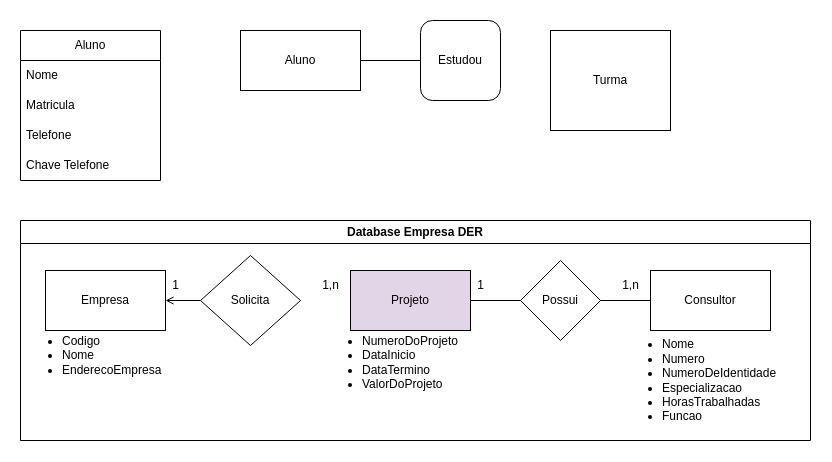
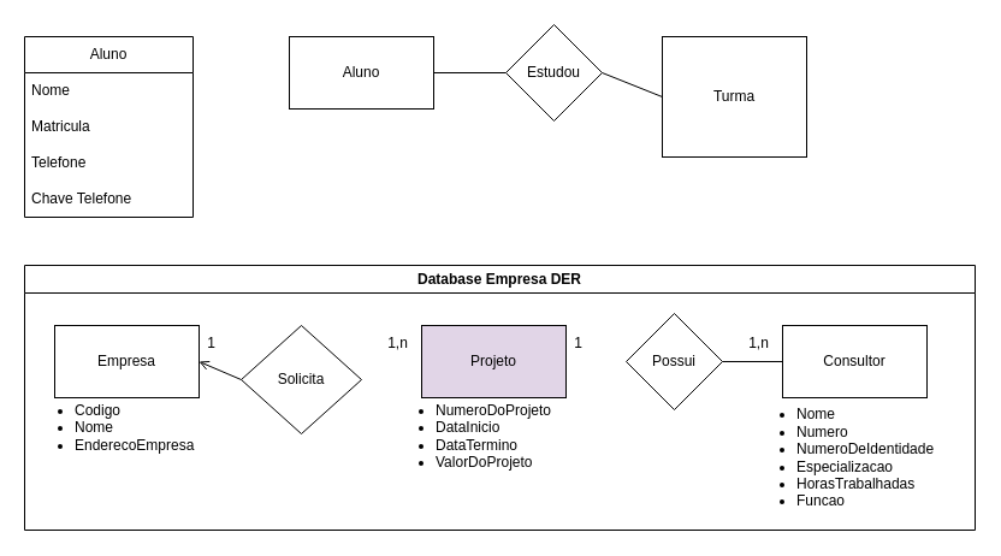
  <mxCell id="0" />
  <mxCell id="1" parent="0" />
  <mxCell id="2" value="Aluno" style="swimlane;fontStyle=0;childLayout=stackLayout;horizontal=1;startSize=30;horizontalStack=0;resizeParent=1;resizeParentMax=0;resizeLast=0;collapsible=1;marginBottom=0;whiteSpace=wrap;html=1;" vertex="1" parent="1"><mxGeometry x="20" y="30" width="140" height="150" as="geometry" /></mxCell>
  <mxCell id="3" value="Nome" style="text;strokeColor=none;fillColor=none;align=left;verticalAlign=middle;spacingLeft=4;spacingRight=4;overflow=hidden;points=[[0,0.5],[1,0.5]];portConstraint=eastwest;rotatable=0;whiteSpace=wrap;html=1;" vertex="1" parent="2"><mxGeometry y="30" width="140" height="30" as="geometry" /></mxCell>
  <mxCell id="4" value="Matricula" style="text;strokeColor=none;fillColor=none;align=left;verticalAlign=middle;spacingLeft=4;spacingRight=4;overflow=hidden;points=[[0,0.5],[1,0.5]];portConstraint=eastwest;rotatable=0;whiteSpace=wrap;html=1;" vertex="1" parent="2"><mxGeometry y="60" width="140" height="30" as="geometry" /></mxCell>
  <mxCell id="5" value="Telefone" style="text;strokeColor=none;fillColor=none;align=left;verticalAlign=middle;spacingLeft=4;spacingRight=4;overflow=hidden;points=[[0,0.5],[1,0.5]];portConstraint=eastwest;rotatable=0;whiteSpace=wrap;html=1;" vertex="1" parent="2"><mxGeometry y="90" width="140" height="30" as="geometry" /></mxCell>
  <mxCell id="6" value="Chave Telefone" style="text;strokeColor=none;fillColor=none;align=left;verticalAlign=middle;spacingLeft=4;spacingRight=4;overflow=hidden;points=[[0,0.5],[1,0.5]];portConstraint=eastwest;rotatable=0;whiteSpace=wrap;html=1;" vertex="1" parent="2"><mxGeometry y="120" width="140" height="30" as="geometry" /></mxCell>
  <mxCell id="7" value="Aluno" style="rounded=0;whiteSpace=wrap;html=1;" vertex="1" parent="1"><mxGeometry x="240" y="30" width="120" height="60" as="geometry" /></mxCell>
- <mxCell id="8" value="Estudou" style="whiteSpace=wrap;html=1;rounded=1;" vertex="1" parent="1"><mxGeometry x="420" y="20" width="80" height="80" as="geometry" /></mxCell>
+ <mxCell id="8" value="Estudou" style="rhombus;whiteSpace=wrap;html=1;" vertex="1" parent="1"><mxGeometry x="420" y="20" width="80" height="80" as="geometry" /></mxCell>
  <mxCell id="9" value="Turma" style="rounded=0;whiteSpace=wrap;html=1;" vertex="1" parent="1"><mxGeometry x="550" y="30" width="120" height="100" as="geometry" /></mxCell>
  <mxCell id="10" value="" style="endArrow=none;html=1;rounded=0;entryX=1;entryY=0.5;entryDx=0;entryDy=0;exitX=0;exitY=0.5;exitDx=0;exitDy=0;" edge="1" parent="1" source="8" target="7"><mxGeometry width="50" height="50" relative="1" as="geometry"><mxPoint x="370" y="120" as="sourcePoint" /><mxPoint x="420" y="70" as="targetPoint" /></mxGeometry></mxCell>
+ <mxCell id="11" value="" style="endArrow=none;html=1;rounded=0;entryX=1;entryY=0.5;entryDx=0;entryDy=0;exitX=0;exitY=0.5;exitDx=0;exitDy=0;" edge="1" parent="1" source="9" target="8"><mxGeometry width="50" height="50" relative="1" as="geometry"><mxPoint x="500" y="170" as="sourcePoint" /><mxPoint x="550" y="120" as="targetPoint" /></mxGeometry></mxCell>
  <mxCell id="12" value="Database Empresa DER" style="swimlane;whiteSpace=wrap;html=1;" vertex="1" parent="1"><mxGeometry x="20" y="220" width="790" height="220" as="geometry" /></mxCell>
  <mxCell id="13" value="Empresa" style="rounded=0;whiteSpace=wrap;html=1;" vertex="1" parent="12"><mxGeometry x="25" y="50" width="120" height="60" as="geometry" /></mxCell>
- <mxCell id="14" value="Solicita" style="rhombus;whiteSpace=wrap;html=1;" vertex="1" parent="12"><mxGeometry x="180" y="35" width="100" height="90" as="geometry" /></mxCell>
+ <mxCell id="14" value="Solicita" style="rhombus;whiteSpace=wrap;html=1;" vertex="1" parent="12"><mxGeometry x="180" y="50" width="100" height="90" as="geometry" /></mxCell>
  <mxCell id="15" value="Projeto" style="rounded=0;whiteSpace=wrap;html=1;fillColor=#e1d5e7;" vertex="1" parent="12"><mxGeometry x="330" y="50" width="120" height="60" as="geometry" /></mxCell>
  <mxCell id="16" value="&lt;div&gt;&lt;br&gt;&lt;/div&gt;&lt;ul&gt;&lt;li style=&quot;&quot;&gt;NumeroDoProjeto&lt;/li&gt;&lt;li style=&quot;&quot;&gt;DataInicio&lt;/li&gt;&lt;li style=&quot;&quot;&gt;DataTermino&lt;/li&gt;&lt;li style=&quot;&quot;&gt;ValorDoProjeto&lt;/li&gt;&lt;/ul&gt;" style="text;html=1;align=left;verticalAlign=middle;resizable=0;points=[];autosize=1;strokeColor=none;fillColor=none;" vertex="1" parent="12"><mxGeometry x="300" y="80" width="160" height="110" as="geometry" /></mxCell>
  <mxCell id="17" value="&lt;ul&gt;&lt;li&gt;Codigo&lt;/li&gt;&lt;li&gt;Nome&lt;/li&gt;&lt;li&gt;EnderecoEmpresa&lt;/li&gt;&lt;/ul&gt;" style="text;html=1;align=left;verticalAlign=middle;resizable=0;points=[];autosize=1;strokeColor=none;fillColor=none;" vertex="1" parent="12"><mxGeometry y="95" width="160" height="80" as="geometry" /></mxCell>
  <mxCell id="18" value="" style="endArrow=open;html=1;rounded=0;entryX=1;entryY=0.5;entryDx=0;entryDy=0;exitX=0;exitY=0.5;exitDx=0;exitDy=0;" edge="1" parent="12" source="14" target="13"><mxGeometry width="50" height="50" relative="1" as="geometry"><mxPoint x="150" y="170" as="sourcePoint" /><mxPoint x="200" y="120" as="targetPoint" /></mxGeometry></mxCell>
  <mxCell id="19" value="Possui" style="rhombus;whiteSpace=wrap;html=1;" vertex="1" parent="12"><mxGeometry x="500" y="40" width="80" height="80" as="geometry" /></mxCell>
- <mxCell id="20" value="" style="endArrow=none;html=1;rounded=0;entryX=1;entryY=0.5;entryDx=0;entryDy=0;exitX=0;exitY=0.5;exitDx=0;exitDy=0;" edge="1" parent="12" source="19" target="15"><mxGeometry width="50" height="50" relative="1" as="geometry"><mxPoint x="500" y="210" as="sourcePoint" /><mxPoint x="550" y="160" as="targetPoint" /></mxGeometry></mxCell>
  <mxCell id="21" value="Consultor" style="rounded=0;whiteSpace=wrap;html=1;" vertex="1" parent="12"><mxGeometry x="630" y="50" width="120" height="60" as="geometry" /></mxCell>
  <mxCell id="22" value="&lt;ul&gt;&lt;li&gt;Nome&lt;/li&gt;&lt;li&gt;Numero&lt;/li&gt;&lt;li&gt;NumeroDeIdentidade&lt;/li&gt;&lt;li&gt;Especializacao&lt;/li&gt;&lt;li&gt;HorasTrabalhadas&lt;/li&gt;&lt;li&gt;Funcao&lt;/li&gt;&lt;/ul&gt;" style="text;html=1;align=left;verticalAlign=middle;resizable=0;points=[];autosize=1;strokeColor=none;fillColor=none;" vertex="1" parent="12"><mxGeometry x="600" y="100" width="180" height="120" as="geometry" /></mxCell>
  <mxCell id="23" value="" style="endArrow=none;html=1;rounded=0;entryX=1;entryY=0.5;entryDx=0;entryDy=0;exitX=0;exitY=0.5;exitDx=0;exitDy=0;" edge="1" parent="12" source="21" target="19"><mxGeometry width="50" height="50" relative="1" as="geometry"><mxPoint x="500" y="160" as="sourcePoint" /><mxPoint x="550" y="110" as="targetPoint" /></mxGeometry></mxCell>
  <mxCell id="24" value="1" style="text;html=1;align=center;verticalAlign=middle;resizable=0;points=[];autosize=1;strokeColor=none;fillColor=none;" vertex="1" parent="12"><mxGeometry x="140" y="50" width="30" height="30" as="geometry" /></mxCell>
  <mxCell id="25" value="1,n" style="text;html=1;align=center;verticalAlign=middle;resizable=0;points=[];autosize=1;strokeColor=none;fillColor=none;" vertex="1" parent="12"><mxGeometry x="290" y="50" width="40" height="30" as="geometry" /></mxCell>
  <mxCell id="26" value="1" style="text;html=1;align=center;verticalAlign=middle;resizable=0;points=[];autosize=1;strokeColor=none;fillColor=none;" vertex="1" parent="12"><mxGeometry x="445" y="50" width="30" height="30" as="geometry" /></mxCell>
  <mxCell id="27" value="1,n" style="text;html=1;align=center;verticalAlign=middle;resizable=0;points=[];autosize=1;strokeColor=none;fillColor=none;" vertex="1" parent="12"><mxGeometry x="590" y="50" width="40" height="30" as="geometry" /></mxCell>
